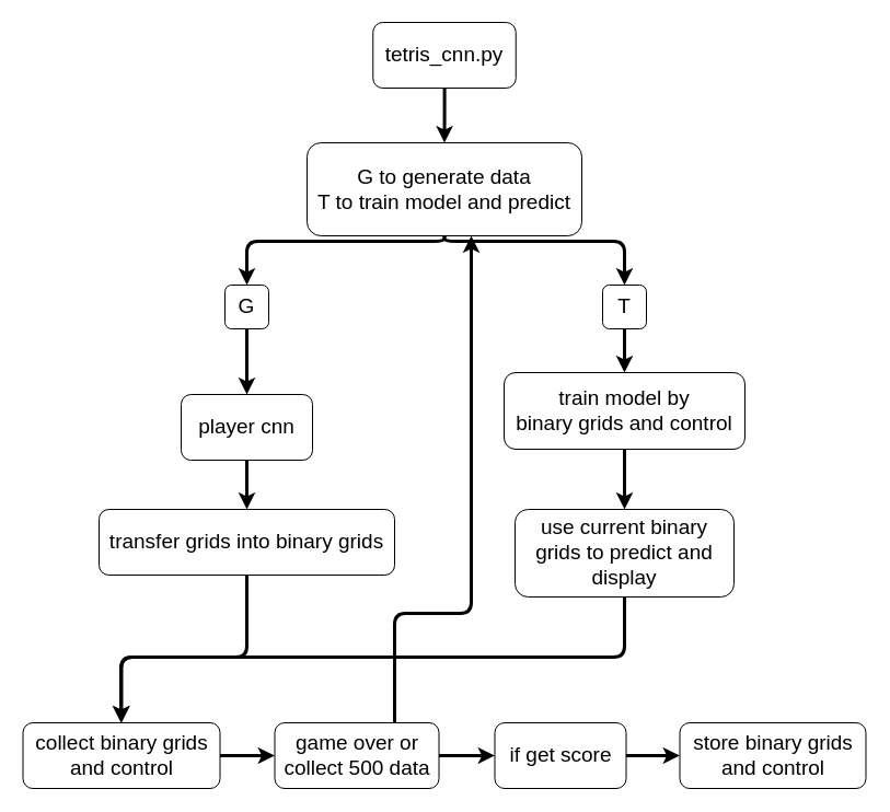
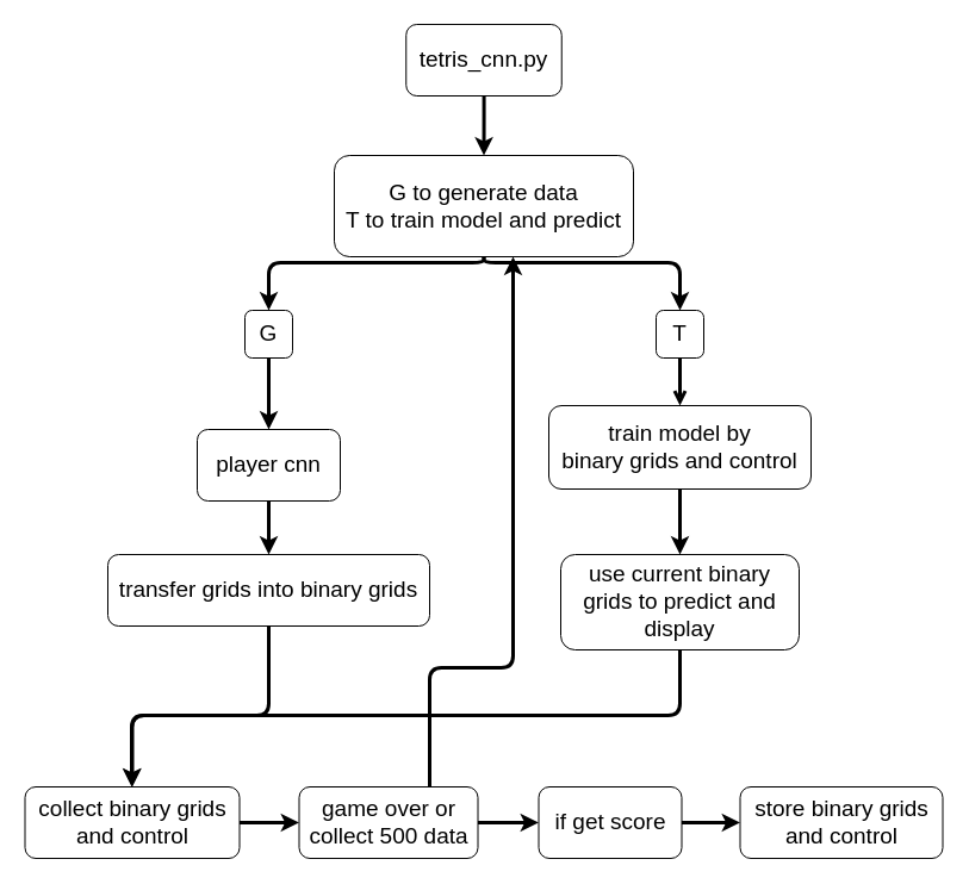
  <mxCell id="0" />
  <mxCell id="1" parent="0" />
  <mxCell id="2" style="edgeStyle=orthogonalEdgeStyle;rounded=1;orthogonalLoop=1;jettySize=auto;html=1;entryX=0.5;entryY=0;entryDx=0;entryDy=0;strokeWidth=3;" parent="1" source="4" target="20" edge="1"><mxGeometry relative="1" as="geometry"><Array as="points"><mxPoint x="406" y="220" /><mxPoint x="225" y="220" /></Array></mxGeometry></mxCell>
  <mxCell id="3" style="edgeStyle=orthogonalEdgeStyle;rounded=1;orthogonalLoop=1;jettySize=auto;html=1;entryX=0.5;entryY=0;entryDx=0;entryDy=0;strokeWidth=3;" parent="1" source="4" target="22" edge="1"><mxGeometry relative="1" as="geometry"><Array as="points"><mxPoint x="406" y="220" /><mxPoint x="570" y="220" /></Array></mxGeometry></mxCell>
  <mxCell id="4" value="&lt;font style=&quot;font-size: 19px&quot;&gt;G to generate data&lt;br&gt;T to train model and predict&lt;/font&gt;" style="rounded=1;whiteSpace=wrap;html=1;" parent="1" vertex="1"><mxGeometry x="280" y="130" width="251" height="85" as="geometry" /></mxCell>
  <mxCell id="5" style="edgeStyle=orthogonalEdgeStyle;rounded=1;orthogonalLoop=1;jettySize=auto;html=1;entryX=0.5;entryY=0;entryDx=0;entryDy=0;strokeWidth=3;" parent="1" source="6" target="10" edge="1"><mxGeometry relative="1" as="geometry" /></mxCell>
  <mxCell id="6" value="&lt;span style=&quot;font-size: 19px&quot;&gt;player cnn&lt;/span&gt;" style="rounded=1;whiteSpace=wrap;html=1;" parent="1" vertex="1"><mxGeometry x="165" y="360" width="120" height="60" as="geometry" /></mxCell>
  <mxCell id="7" style="edgeStyle=orthogonalEdgeStyle;rounded=1;orthogonalLoop=1;jettySize=auto;html=1;entryX=0.5;entryY=0;entryDx=0;entryDy=0;strokeWidth=3;" parent="1" source="8" target="4" edge="1"><mxGeometry relative="1" as="geometry" /></mxCell>
  <mxCell id="8" value="&lt;font style=&quot;font-size: 19px&quot;&gt;tetris_cnn.py&lt;/font&gt;" style="rounded=1;whiteSpace=wrap;html=1;" parent="1" vertex="1"><mxGeometry x="340.25" y="20" width="130.5" height="60" as="geometry" /></mxCell>
  <mxCell id="9" style="edgeStyle=orthogonalEdgeStyle;rounded=1;orthogonalLoop=1;jettySize=auto;html=1;entryX=0.5;entryY=0;entryDx=0;entryDy=0;strokeWidth=3;" parent="1" source="10" target="15" edge="1"><mxGeometry relative="1" as="geometry"><Array as="points"><mxPoint x="225" y="600" /><mxPoint x="111" y="600" /></Array></mxGeometry></mxCell>
  <mxCell id="10" value="&lt;font style=&quot;font-size: 19px&quot;&gt;transfer grids into binary grids&lt;/font&gt;" style="rounded=1;whiteSpace=wrap;html=1;" parent="1" vertex="1"><mxGeometry x="90" y="465" width="270" height="60" as="geometry" /></mxCell>
  <mxCell id="11" style="edgeStyle=orthogonalEdgeStyle;rounded=1;orthogonalLoop=1;jettySize=auto;html=1;entryX=0;entryY=0.5;entryDx=0;entryDy=0;strokeWidth=3;" parent="1" source="13" target="26" edge="1"><mxGeometry relative="1" as="geometry" /></mxCell>
  <mxCell id="12" style="edgeStyle=orthogonalEdgeStyle;rounded=1;orthogonalLoop=1;jettySize=auto;html=1;strokeWidth=3;" edge="1" parent="1" source="13" target="4"><mxGeometry relative="1" as="geometry"><Array as="points"><mxPoint x="360" y="560" /><mxPoint x="430" y="560" /></Array></mxGeometry></mxCell>
  <mxCell id="13" value="&lt;font style=&quot;font-size: 19px&quot;&gt;game over or&lt;br&gt;collect 500 data&lt;/font&gt;" style="rounded=1;whiteSpace=wrap;html=1;fillColor=#ffffff;" parent="1" vertex="1"><mxGeometry x="250.5" y="660" width="150" height="60" as="geometry" /></mxCell>
  <mxCell id="14" style="edgeStyle=orthogonalEdgeStyle;rounded=1;orthogonalLoop=1;jettySize=auto;html=1;entryX=0;entryY=0.5;entryDx=0;entryDy=0;strokeWidth=3;" parent="1" source="15" target="13" edge="1"><mxGeometry relative="1" as="geometry" /></mxCell>
  <mxCell id="15" value="&lt;font style=&quot;font-size: 19px&quot;&gt;collect binary grids&lt;br&gt;and control&lt;/font&gt;" style="rounded=1;whiteSpace=wrap;html=1;fillColor=#ffffff;" parent="1" vertex="1"><mxGeometry x="20.5" y="660" width="180" height="60" as="geometry" /></mxCell>
  <mxCell id="16" value="&lt;font style=&quot;font-size: 19px&quot;&gt;store binary grids&lt;br&gt;and control&lt;/font&gt;" style="rounded=1;whiteSpace=wrap;html=1;fillColor=#ffffff;" parent="1" vertex="1"><mxGeometry x="620.5" y="660" width="170" height="60" as="geometry" /></mxCell>
  <mxCell id="17" style="edgeStyle=orthogonalEdgeStyle;rounded=1;orthogonalLoop=1;jettySize=auto;html=1;strokeWidth=3;" parent="1" source="18" target="24" edge="1"><mxGeometry relative="1" as="geometry" /></mxCell>
  <mxCell id="18" value="&lt;font style=&quot;font-size: 19px&quot;&gt;train model by&lt;br&gt;binary grids and control&lt;/font&gt;" style="rounded=1;whiteSpace=wrap;html=1;fillColor=#ffffff;" parent="1" vertex="1"><mxGeometry x="460" y="340" width="220" height="70" as="geometry" /></mxCell>
  <mxCell id="19" style="edgeStyle=orthogonalEdgeStyle;rounded=1;orthogonalLoop=1;jettySize=auto;html=1;entryX=0.5;entryY=0;entryDx=0;entryDy=0;strokeWidth=3;" parent="1" source="20" target="6" edge="1"><mxGeometry relative="1" as="geometry" /></mxCell>
  <mxCell id="20" value="&lt;font style=&quot;font-size: 19px&quot;&gt;G&lt;/font&gt;" style="rounded=1;whiteSpace=wrap;html=1;fillColor=#ffffff;" parent="1" vertex="1"><mxGeometry x="205" y="260" width="40" height="40" as="geometry" /></mxCell>
- <mxCell id="21" style="edgeStyle=orthogonalEdgeStyle;rounded=1;orthogonalLoop=1;jettySize=auto;html=1;entryX=0.5;entryY=0;entryDx=0;entryDy=0;strokeWidth=3;" parent="1" source="22" target="18" edge="1"><mxGeometry relative="1" as="geometry" /></mxCell>
+ <mxCell id="21" style="edgeStyle=orthogonalEdgeStyle;rounded=1;orthogonalLoop=1;jettySize=auto;html=1;entryX=0.5;entryY=0;entryDx=0;entryDy=0;strokeWidth=3;endArrow=open;" parent="1" source="22" target="18" edge="1"><mxGeometry relative="1" as="geometry" /></mxCell>
  <mxCell id="22" value="&lt;font style=&quot;font-size: 19px&quot;&gt;T&lt;/font&gt;" style="rounded=1;whiteSpace=wrap;html=1;fillColor=#ffffff;" parent="1" vertex="1"><mxGeometry x="550" y="260" width="40" height="40" as="geometry" /></mxCell>
  <mxCell id="23" style="edgeStyle=orthogonalEdgeStyle;rounded=1;orthogonalLoop=1;jettySize=auto;html=1;strokeWidth=3;" parent="1" source="24" edge="1"><mxGeometry relative="1" as="geometry"><mxPoint x="110" y="660" as="targetPoint" /><Array as="points"><mxPoint x="570" y="600" /><mxPoint x="110" y="600" /></Array></mxGeometry></mxCell>
  <mxCell id="24" value="&lt;font style=&quot;font-size: 19px&quot;&gt;use current binary grids to predict and display&lt;/font&gt;" style="rounded=1;whiteSpace=wrap;html=1;fillColor=#ffffff;" parent="1" vertex="1"><mxGeometry x="470" y="465" width="200" height="80" as="geometry" /></mxCell>
  <mxCell id="25" style="edgeStyle=orthogonalEdgeStyle;rounded=1;orthogonalLoop=1;jettySize=auto;html=1;strokeWidth=3;" parent="1" source="26" target="16" edge="1"><mxGeometry relative="1" as="geometry" /></mxCell>
  <mxCell id="26" value="&lt;font style=&quot;font-size: 19px&quot;&gt;if get score&lt;/font&gt;" style="rounded=1;whiteSpace=wrap;html=1;fillColor=#ffffff;" parent="1" vertex="1"><mxGeometry x="451.5" y="660" width="120" height="60" as="geometry" /></mxCell>
